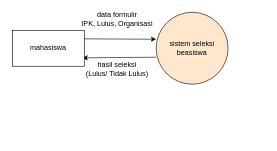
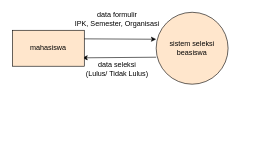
  <mxCell id="0" />
  <mxCell id="1" parent="0" />
  <mxCell id="2" value="" style="endArrow=classic;html=1;rounded=0;entryX=0;entryY=0.25;entryDx=0;entryDy=0;exitX=0.961;exitY=0.304;exitDx=0;exitDy=0;exitPerimeter=0;" parent="1" edge="1"><mxGeometry width="50" height="50" relative="1" as="geometry"><mxPoint x="135.32" y="64.32" as="sourcePoint" /><mxPoint x="260" y="65" as="targetPoint" /></mxGeometry></mxCell>
  <mxCell id="3" value="&lt;div&gt;&lt;br&gt;&lt;/div&gt;" style="text;html=1;align=center;verticalAlign=middle;whiteSpace=wrap;rounded=0;" parent="1" vertex="1"><mxGeometry x="380" y="200" width="60" height="30" as="geometry" /></mxCell>
  <mxCell id="4" value="" style="endArrow=classic;html=1;rounded=0;exitX=0;exitY=0.75;exitDx=0;exitDy=0;entryX=0.975;entryY=0.7;entryDx=0;entryDy=0;entryPerimeter=0;" parent="1" edge="1"><mxGeometry width="50" height="50" relative="1" as="geometry"><mxPoint x="260" y="95" as="sourcePoint" /><mxPoint x="137" y="96" as="targetPoint" /></mxGeometry></mxCell>
- <mxCell id="5" value="data formulir&lt;div&gt;IPK, Lulus, Organisasi&lt;/div&gt;" style="text;html=1;align=center;verticalAlign=middle;whiteSpace=wrap;rounded=0;" parent="1" vertex="1"><mxGeometry x="120" y="30" width="150" as="geometry" /></mxCell>
- <mxCell id="6" value="&lt;div&gt;hasil seleksi&lt;/div&gt;(Lulus/ Tidak Lulus)" style="text;html=1;align=center;verticalAlign=middle;whiteSpace=wrap;rounded=0;" parent="1" vertex="1"><mxGeometry x="120" y="100" width="150" height="30" as="geometry" /></mxCell>
+ <mxCell id="5" value="data formulir&lt;div&gt;IPK, Semester, Organisasi&lt;/div&gt;" style="text;html=1;align=center;verticalAlign=middle;whiteSpace=wrap;rounded=0;" parent="1" vertex="1"><mxGeometry x="120" y="30" width="150" as="geometry" /></mxCell>
+ <mxCell id="6" value="&lt;div&gt;data seleksi&lt;/div&gt;(Lulus/ Tidak Lulus)" style="text;html=1;align=center;verticalAlign=middle;whiteSpace=wrap;rounded=0;" parent="1" vertex="1"><mxGeometry x="120" y="100" width="150" height="30" as="geometry" /></mxCell>
  <mxCell id="7" value="sistem seleksi beasiswa" style="ellipse;whiteSpace=wrap;html=1;aspect=fixed;fillColor=#ffe6cc;" vertex="1" parent="1"><mxGeometry x="260" y="20" width="120" height="120" as="geometry" /></mxCell>
- <mxCell id="8" value="mahasiswa" style="rounded=0;whiteSpace=wrap;html=1;" vertex="1" parent="1"><mxGeometry x="20" y="50" width="120" height="60" as="geometry" /></mxCell>
+ <mxCell id="8" value="mahasiswa" style="rounded=0;whiteSpace=wrap;html=1;fillColor=#ffe6cc;" vertex="1" parent="1"><mxGeometry x="20" y="50" width="120" height="60" as="geometry" /></mxCell>
